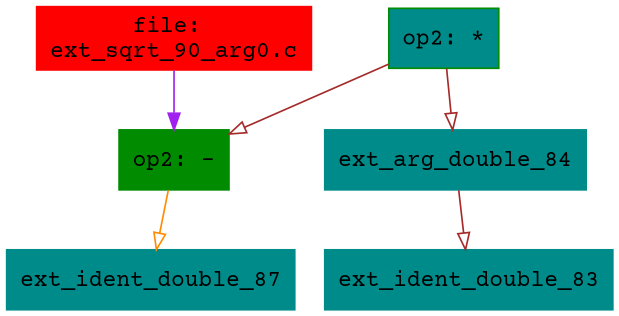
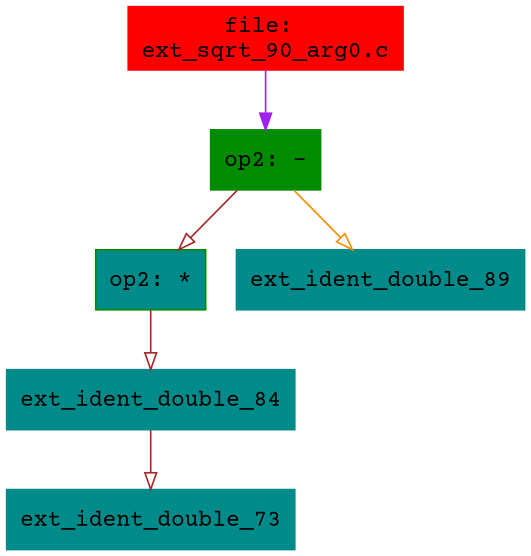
  digraph {
    fontname="Courier Prime"
    node [color=cyan4 fontname="Courier Prime" shape=box style=filled]
    edge [arrowhead=onormal color=brown fontname="Courier Prime"]
    n1 [color=red label="file: \next_sqrt_90_arg0.c"]
    n2 [color=green4 label="op2: -"]
    n3 [color=green4 fillcolor=cyan4 label="op2: *"]
-   n4 [label=ext_ident_double_87]
-   n5 [label=ext_arg_double_84]
-   n6 [label=ext_ident_double_83]
+   n4 [label=ext_ident_double_89]
+   n5 [label=ext_ident_double_84]
+   n6 [label=ext_ident_double_73]
    n1 -> n2 [arrowhead=normal color=purple]
-   n3 -> n2
+   n2 -> n3
    n2 -> n4 [color=darkorange]
    n3 -> n5
    n5 -> n6
  }
